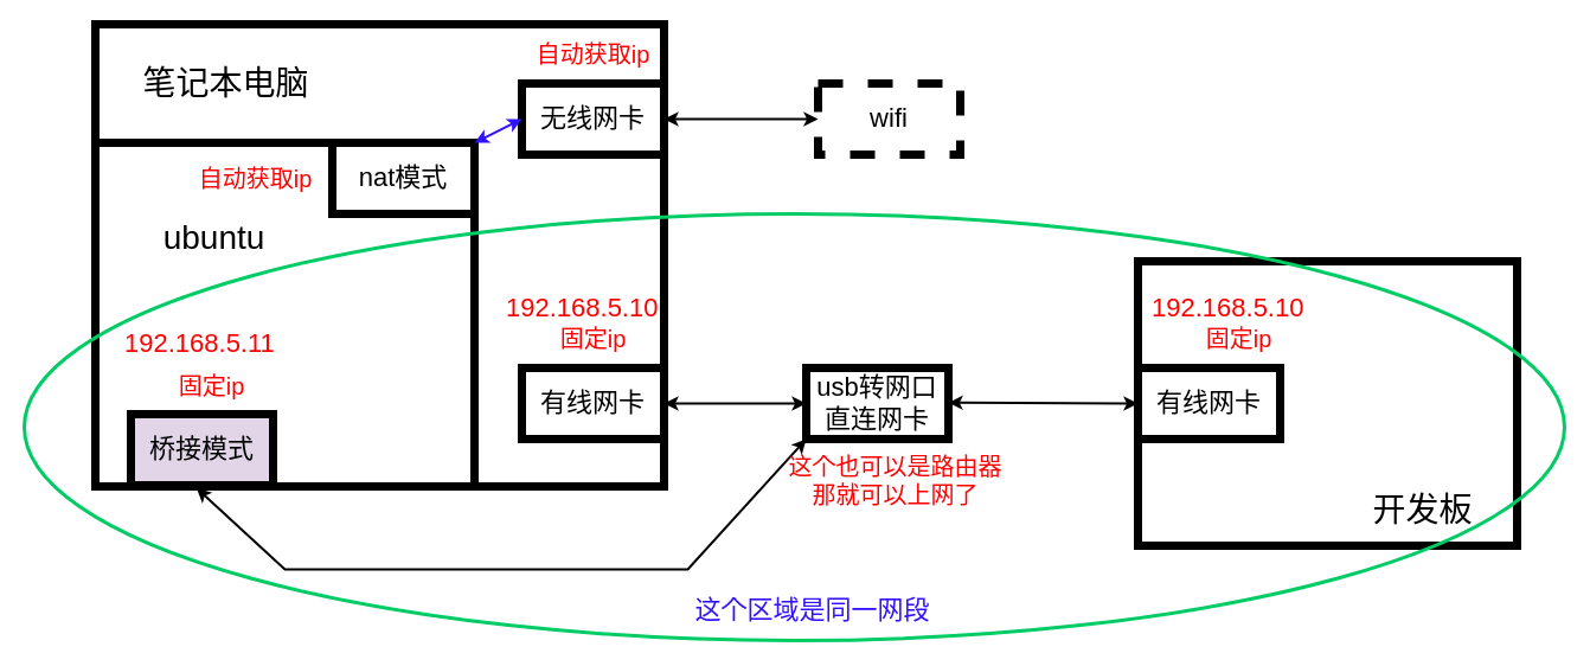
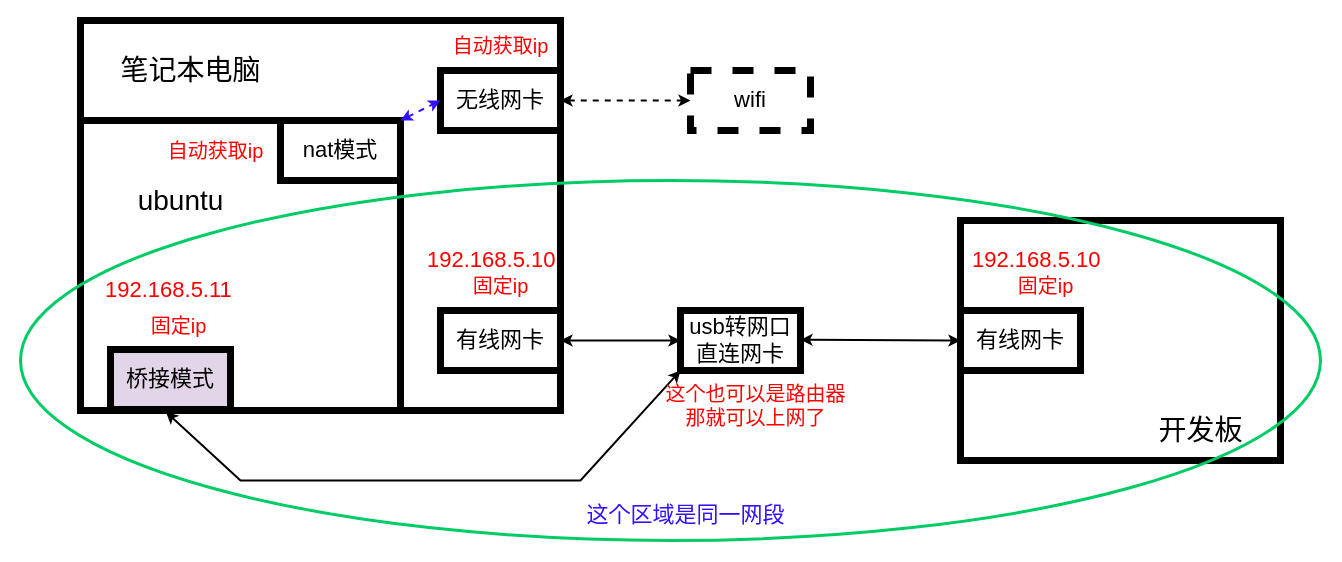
  <mxCell id="0" />
  <mxCell id="1" parent="0" />
  <mxCell id="2" value="" style="rounded=0;whiteSpace=wrap;html=1;strokeWidth=7;" vertex="1" parent="1"><mxGeometry x="80" y="20" width="480" height="390" as="geometry" /></mxCell>
  <mxCell id="3" value="无线网卡" style="rounded=0;whiteSpace=wrap;html=1;fontSize=22;strokeWidth=7;" vertex="1" parent="1"><mxGeometry x="440" y="70" width="120" height="60" as="geometry" /></mxCell>
  <mxCell id="4" value="有线网卡" style="rounded=0;whiteSpace=wrap;html=1;fontSize=22;strokeWidth=7;" vertex="1" parent="1"><mxGeometry x="440" y="310" width="120" height="60" as="geometry" /></mxCell>
  <mxCell id="5" value="wifi" style="rounded=0;whiteSpace=wrap;html=1;fontSize=22;strokeWidth=7;dashed=1;" vertex="1" parent="1"><mxGeometry x="690" y="70" width="120" height="60" as="geometry" /></mxCell>
  <mxCell id="6" value="usb转网口直连网卡" style="rounded=0;whiteSpace=wrap;html=1;fontSize=22;strokeWidth=7;" vertex="1" parent="1"><mxGeometry x="680" y="310" width="120" height="60" as="geometry" /></mxCell>
  <mxCell id="7" value="" style="endArrow=classic;startArrow=classic;html=1;rounded=0;fontSize=22;strokeWidth=2;exitX=1;exitY=0.5;exitDx=0;exitDy=0;entryX=0;entryY=0.5;entryDx=0;entryDy=0;" edge="1" parent="1" source="4" target="6"><mxGeometry width="50" height="50" relative="1" as="geometry"><mxPoint x="730" y="380" as="sourcePoint" /><mxPoint x="780" y="330" as="targetPoint" /></mxGeometry></mxCell>
- <mxCell id="8" value="" style="endArrow=classic;startArrow=classic;html=1;rounded=0;fontSize=22;strokeWidth=2;exitX=1;exitY=0.5;exitDx=0;exitDy=0;entryX=0;entryY=0.5;entryDx=0;entryDy=0;dashed=0;" edge="1" parent="1" source="3" target="5"><mxGeometry width="50" height="50" relative="1" as="geometry"><mxPoint x="570" y="250" as="sourcePoint" /><mxPoint x="690" y="250" as="targetPoint" /></mxGeometry></mxCell>
+ <mxCell id="8" value="" style="endArrow=classic;startArrow=classic;html=1;rounded=0;fontSize=22;strokeWidth=2;exitX=1;exitY=0.5;exitDx=0;exitDy=0;entryX=0;entryY=0.5;entryDx=0;entryDy=0;dashed=1;" edge="1" parent="1" source="3" target="5"><mxGeometry width="50" height="50" relative="1" as="geometry"><mxPoint x="570" y="250" as="sourcePoint" /><mxPoint x="690" y="250" as="targetPoint" /></mxGeometry></mxCell>
  <mxCell id="9" value="" style="rounded=0;whiteSpace=wrap;html=1;fontSize=22;strokeWidth=7;" vertex="1" parent="1"><mxGeometry x="960" y="220" width="320" height="240" as="geometry" /></mxCell>
  <mxCell id="10" value="笔记本电脑" style="text;html=1;align=center;verticalAlign=middle;resizable=0;points=[];autosize=1;strokeColor=none;fillColor=none;fontSize=28;" vertex="1" parent="1"><mxGeometry x="110" y="50" width="160" height="40" as="geometry" /></mxCell>
  <mxCell id="11" value="" style="rounded=0;whiteSpace=wrap;html=1;fontSize=22;strokeWidth=7;" vertex="1" parent="1"><mxGeometry x="80" y="120" width="320" height="290" as="geometry" /></mxCell>
  <mxCell id="12" value="ubuntu" style="text;html=1;align=center;verticalAlign=middle;resizable=0;points=[];autosize=1;strokeColor=none;fillColor=none;fontSize=28;" vertex="1" parent="1"><mxGeometry x="130" y="180" width="100" height="40" as="geometry" /></mxCell>
  <mxCell id="13" value="" style="endArrow=classic;startArrow=classic;html=1;rounded=0;fontSize=22;strokeWidth=2;exitX=1;exitY=0.5;exitDx=0;exitDy=0;entryX=0;entryY=0.5;entryDx=0;entryDy=0;" edge="1" parent="1" target="9"><mxGeometry width="50" height="50" relative="1" as="geometry"><mxPoint x="800" y="339.29" as="sourcePoint" /><mxPoint x="920" y="339.29" as="targetPoint" /></mxGeometry></mxCell>
  <mxCell id="14" value="自动获取ip" style="text;html=1;align=center;verticalAlign=middle;resizable=0;points=[];autosize=1;strokeColor=none;fillColor=none;fontSize=20;fontColor=#FF0000;" vertex="1" parent="1"><mxGeometry x="445" y="30" width="110" height="30" as="geometry" /></mxCell>
  <mxCell id="15" value="固定ip" style="text;html=1;align=center;verticalAlign=middle;resizable=0;points=[];autosize=1;strokeColor=none;fillColor=none;fontSize=20;fontColor=#FF0000;" vertex="1" parent="1"><mxGeometry x="465" y="270" width="70" height="30" as="geometry" /></mxCell>
  <mxCell id="16" value="固定ip" style="text;html=1;align=center;verticalAlign=middle;resizable=0;points=[];autosize=1;strokeColor=none;fillColor=none;fontSize=20;fontColor=#FF0000;" vertex="1" parent="1"><mxGeometry x="142.5" y="310" width="70" height="30" as="geometry" /></mxCell>
  <mxCell id="17" value="&lt;span lang=&quot;EN-US&quot; style=&quot;font-size: 22px;&quot;&gt;192.168.5.10&lt;/span&gt;" style="text;whiteSpace=wrap;html=1;fontSize=22;fontColor=#FF0000;" vertex="1" parent="1"><mxGeometry x="425" y="240" width="135" height="40" as="geometry" /></mxCell>
  <mxCell id="18" value="&lt;span lang=&quot;EN-US&quot; style=&quot;font-size: 22px&quot;&gt;192.168.5.11&lt;/span&gt;" style="text;whiteSpace=wrap;html=1;fontSize=22;fontColor=#FF0000;" vertex="1" parent="1"><mxGeometry x="102.5" y="270" width="135" height="40" as="geometry" /></mxCell>
  <mxCell id="19" value="固定ip" style="text;html=1;align=center;verticalAlign=middle;resizable=0;points=[];autosize=1;strokeColor=none;fillColor=none;fontSize=20;fontColor=#FF0000;" vertex="1" parent="1"><mxGeometry x="1010" y="270" width="70" height="30" as="geometry" /></mxCell>
  <mxCell id="20" value="&lt;span lang=&quot;EN-US&quot; style=&quot;font-size: 22px;&quot;&gt;192.168.5.10&lt;/span&gt;" style="text;whiteSpace=wrap;html=1;fontSize=22;fontColor=#FF0000;" vertex="1" parent="1"><mxGeometry x="970" y="240" width="135" height="40" as="geometry" /></mxCell>
  <mxCell id="21" value="有线网卡" style="rounded=0;whiteSpace=wrap;html=1;fontSize=22;strokeWidth=7;" vertex="1" parent="1"><mxGeometry x="960" y="310" width="120" height="60" as="geometry" /></mxCell>
  <mxCell id="22" value="开发板" style="text;html=1;align=center;verticalAlign=middle;resizable=0;points=[];autosize=1;strokeColor=none;fillColor=none;fontSize=28;" vertex="1" parent="1"><mxGeometry x="1150" y="410" width="100" height="40" as="geometry" /></mxCell>
  <mxCell id="23" value="桥接模式" style="rounded=0;whiteSpace=wrap;html=1;fontSize=22;strokeWidth=7;fillColor=#e1d5e7;" vertex="1" parent="1"><mxGeometry x="110" y="349" width="120" height="60" as="geometry" /></mxCell>
  <mxCell id="24" value="nat模式" style="rounded=0;whiteSpace=wrap;html=1;fontSize=22;strokeWidth=7;" vertex="1" parent="1"><mxGeometry x="280" y="120" width="120" height="60" as="geometry" /></mxCell>
- <mxCell id="25" value="" style="endArrow=classic;startArrow=classic;html=1;rounded=0;fontSize=22;strokeWidth=2;entryX=0;entryY=0.5;entryDx=0;entryDy=0;fontColor=#3112FF;strokeColor=#3112FF;" edge="1" parent="1" source="24" target="3"><mxGeometry width="50" height="50" relative="1" as="geometry"><mxPoint x="400" y="130" as="sourcePoint" /><mxPoint x="500" y="149.58" as="targetPoint" /></mxGeometry></mxCell>
+ <mxCell id="25" value="" style="endArrow=classic;startArrow=classic;html=1;rounded=0;fontSize=22;strokeWidth=2;entryX=0;entryY=0.5;entryDx=0;entryDy=0;fontColor=#3112FF;strokeColor=#3112FF;dashed=1;" edge="1" parent="1" source="24" target="3"><mxGeometry width="50" height="50" relative="1" as="geometry"><mxPoint x="400" y="130" as="sourcePoint" /><mxPoint x="500" y="149.58" as="targetPoint" /></mxGeometry></mxCell>
  <mxCell id="26" value="" style="endArrow=classic;startArrow=classic;html=1;rounded=0;fontSize=22;strokeWidth=2;exitX=0.267;exitY=1.005;exitDx=0;exitDy=0;exitPerimeter=0;entryX=0;entryY=1;entryDx=0;entryDy=0;" edge="1" parent="1" source="11" target="6"><mxGeometry width="50" height="50" relative="1" as="geometry"><mxPoint x="212.5" y="490" as="sourcePoint" /><mxPoint x="620" y="480" as="targetPoint" /><Array as="points"><mxPoint x="240" y="480" /><mxPoint x="580" y="480" /></Array></mxGeometry></mxCell>
  <mxCell id="27" value="自动获取ip" style="text;html=1;align=center;verticalAlign=middle;resizable=0;points=[];autosize=1;strokeColor=none;fillColor=none;fontSize=20;fontColor=#FF0000;" vertex="1" parent="1"><mxGeometry x="160" y="135" width="110" height="30" as="geometry" /></mxCell>
  <mxCell id="28" value="" style="ellipse;whiteSpace=wrap;html=1;fontSize=22;fontColor=#3112FF;strokeWidth=3;fillColor=none;strokeColor=#00CC66;" vertex="1" parent="1"><mxGeometry x="20" y="180" width="1300" height="360" as="geometry" /></mxCell>
  <mxCell id="29" value="这个也可以是路由器&lt;br&gt;那就可以上网了" style="text;html=1;align=center;verticalAlign=middle;resizable=0;points=[];autosize=1;strokeColor=none;fillColor=none;fontSize=20;fontColor=#FF0000;" vertex="1" parent="1"><mxGeometry x="655" y="380" width="200" height="50" as="geometry" /></mxCell>
  <mxCell id="30" value="这个区域是同一网段" style="text;html=1;align=center;verticalAlign=middle;resizable=0;points=[];autosize=1;strokeColor=none;fillColor=none;fontSize=22;fontColor=#3112FF;" vertex="1" parent="1"><mxGeometry x="580" y="500" width="210" height="30" as="geometry" /></mxCell>
